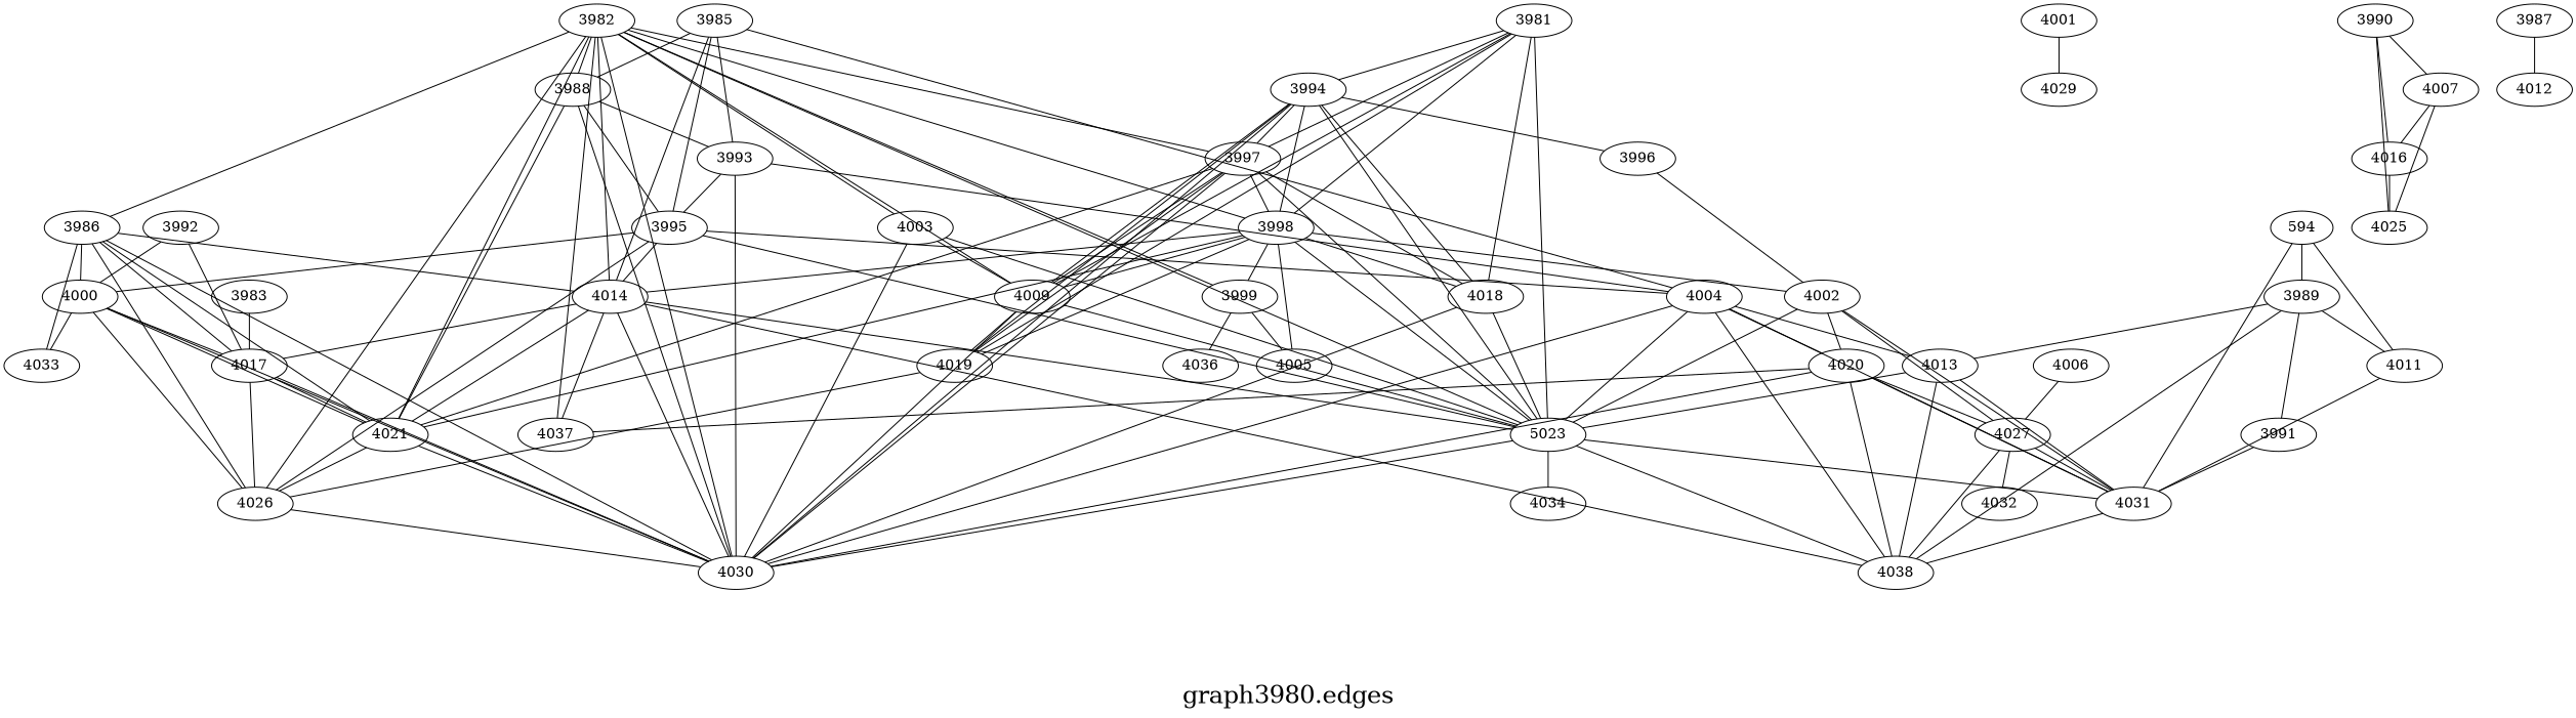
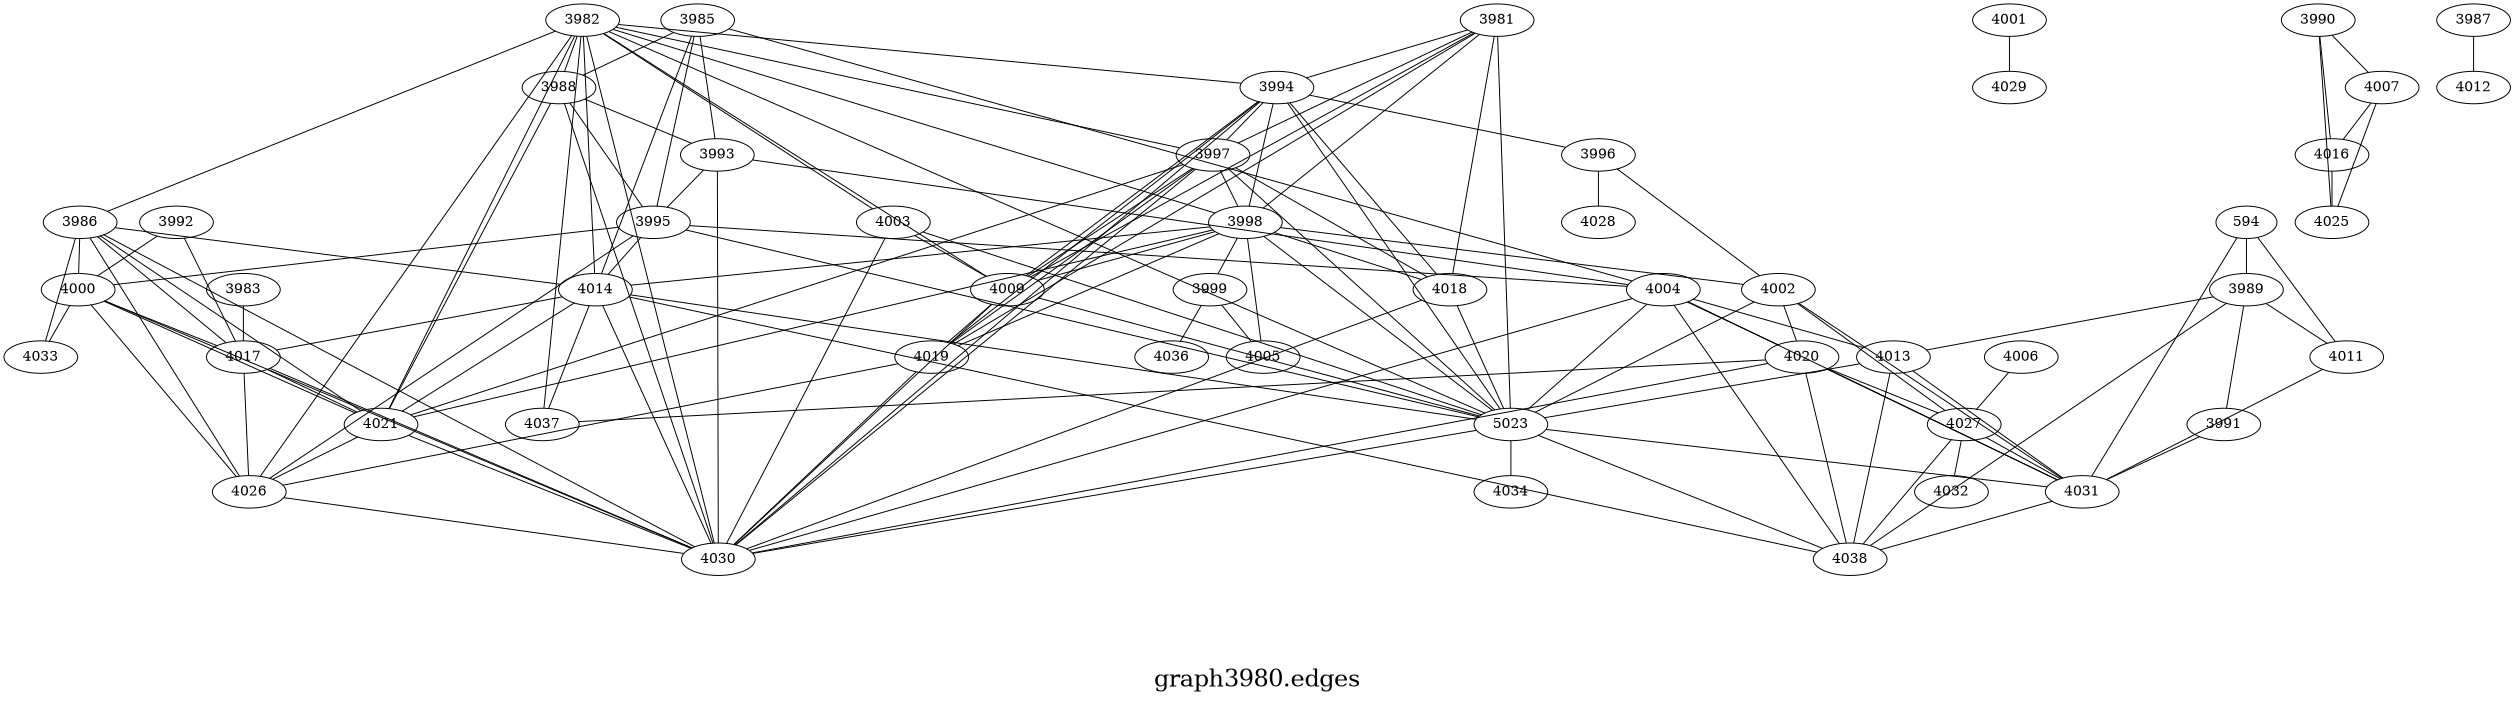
  graph {
    fontsize=24
    label="\ngraph3980.edges\n"
    splines=false
    node [shape=ellipse]
    4014 [height=0.3 width=0.3]
    4038 [height=0.3 width=0.3]
    n3 [height=0.3 label=5023 width=0.3]
    4021 [height=0.3 width=0.3]
    4030 [height=0.3 width=0.3]
    4037 [height=0.3 width=0.3]
    4017 [height=0.3 width=0.3]
    4031 [height=0.3 width=0.3]
    4034 [height=0.3 width=0.3]
    4026 [height=0.3 width=0.3]
    4027 [height=0.3 width=0.3]
    4032 [height=0.3 width=0.3]
    4019 [height=0.3 width=0.3]
    4003 [height=0.3 width=0.3]
    4009 [height=0.3 width=0.3]
    4018 [height=0.3 width=0.3]
    3997 [height=0.3 width=0.3]
    3998 [height=0.3 width=0.3]
    4002 [height=0.3 width=0.3]
    3999 [height=0.3 width=0.3]
    4005 [height=0.3 width=0.3]
    4020 [height=0.3 width=0.3]
    4036 [height=0.3 width=0.3]
    4013 [height=0.3 width=0.3]
    4004 [height=0.3 width=0.3]
    3988 [height=0.3 width=0.3]
    3995 [height=0.3 width=0.3]
    3993 [height=0.3 width=0.3]
    4000 [height=0.3 width=0.3]
    3982 [height=0.3 width=0.3]
    3986 [height=0.3 width=0.3]
    3994 [height=0.3 width=0.3]
    4033 [height=0.3 width=0.3]
    3996 [height=0.3 width=0.3]
    3983 [height=0.3 width=0.3]
+   4028 [height=0.3 width=0.3]
    3991 [height=0.3 width=0.3]
    3989 [height=0.3 width=0.3]
    4011 [height=0.3 width=0.3]
    3992 [height=0.3 width=0.3]
    3981 [height=0.3 width=0.3]
    3985 [height=0.3 width=0.3]
    594 [height=0.3 width=0.3]
    4001 [height=0.3 width=0.3]
    4029 [height=0.3 width=0.3]
    4016 [height=0.3 width=0.3]
    4025 [height=0.3 width=0.3]
    3990 [height=0.3 width=0.3]
    4007 [height=0.3 width=0.3]
    3987 [height=0.3 width=0.3]
    4012 [height=0.3 width=0.3]
    4006 [height=0.3 width=0.3]
    4014 -- 4038
    4014 -- n3
    4014 -- 4021
    4014 -- 4030
    4014 -- 4037
    4014 -- 4017
    n3 -- 4038
    n3 -- 4030
    n3 -- 4031
    n3 -- 4034
    4021 -- 4030
    4021 -- 4026
    4017 -- 4021
    4017 -- 4030
    4017 -- 4026
    4031 -- 4038
    4026 -- 4030
    4027 -- 4038
    4027 -- 4031
    4027 -- 4032
+   4019 -- 4030
    4019 -- 4026
    4003 -- n3
    4003 -- 4030
    4003 -- 4009
    4009 -- n3
    4009 -- 4030
    4009 -- 4019
    4018 -- n3
    4018 -- 4030
    3997 -- n3
    3997 -- 4021
    3997 -- 4030
    3997 -- 4019
    3997 -- 4009
    3997 -- 4018
    3997 -- 3998
    3998 -- 4014
    3998 -- n3
    3998 -- 4021
    3998 -- 4019
    3998 -- 4009
    3998 -- 4018
    3998 -- 4002
    3998 -- 3999
    3998 -- 4005
    4002 -- n3
    4002 -- 4031
    4002 -- 4027
    4002 -- 4020
    3999 -- 4005
    3999 -- 4036
    4020 -- 4038
    4020 -- 4030
    4020 -- 4037
    4020 -- 4031
    4020 -- 4027
    4013 -- 4038
    4013 -- n3
    4013 -- 4031
    4004 -- 4038
    4004 -- n3
    4004 -- 4030
    4004 -- 4031
    4004 -- 4020
    4004 -- 4013
    3988 -- 4021
    3988 -- 4030
    3988 -- 3995
    3988 -- 3993
    3995 -- 4014
    3995 -- n3
    3995 -- 4026
    3995 -- 4004
    3995 -- 4000
    3993 -- 4030
    3993 -- 4004
    3993 -- 3995
    4000 -- 4021
    4000 -- 4030
    4000 -- 4017
    4000 -- 4026
    4000 -- 4033
    3982 -- 4014
    3982 -- n3
    3982 -- 4021
    3982 -- 4030
    3982 -- 4037
    3982 -- 4026
    3982 -- 4003
    3982 -- 4009
    3982 -- 3997
    3982 -- 3998
    3982 -- 3988
    3982 -- 3986
-   3982 -- 3999
+   3982 -- 3994
    3986 -- 4014
    3986 -- 4021
    3986 -- 4030
    3986 -- 4017
    3986 -- 4026
    3986 -- 4000
    3986 -- 4033
    3994 -- n3
    3994 -- 4030
    3994 -- 4019
    3994 -- 4009
    3994 -- 4018
    3994 -- 3997
    3994 -- 3998
    3994 -- 3996
    3996 -- 4002
+   3996 -- 4028
    3983 -- 4017
    3991 -- 4031
    3989 -- 4038
    3989 -- 4013
    3989 -- 3991
    3989 -- 4011
    4011 -- 4031
    3992 -- 4017
    3992 -- 4000
    3981 -- n3
    3981 -- 4019
    3981 -- 4009
    3981 -- 4018
    3981 -- 3997
    3981 -- 3998
    3981 -- 3994
    3985 -- 4014
    3985 -- 4004
    3985 -- 3988
    3985 -- 3995
    3985 -- 3993
    594 -- 4031
    594 -- 3989
    594 -- 4011
    4001 -- 4029
    4016 -- 4025
    3990 -- 4016
    3990 -- 4025
    3990 -- 4007
    4007 -- 4016
    4007 -- 4025
    3987 -- 4012
    4006 -- 4027
  }
